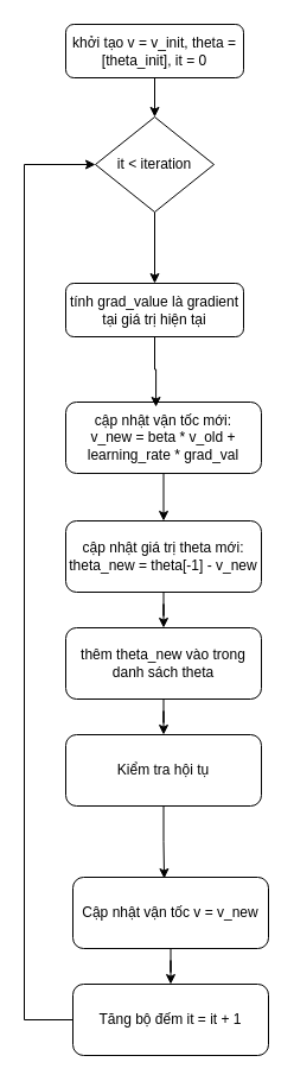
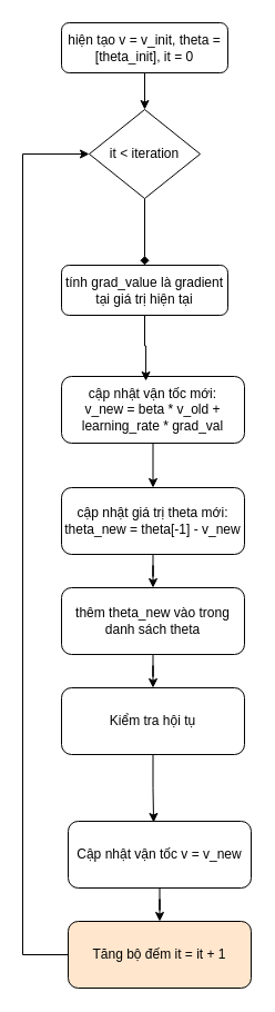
  <mxCell id="0" />
  <mxCell id="1" parent="0" />
  <mxCell id="2" style="edgeStyle=orthogonalEdgeStyle;rounded=0;orthogonalLoop=1;jettySize=auto;html=1;entryX=0.5;entryY=0;entryDx=0;entryDy=0;" edge="1" parent="1" source="3" target="5"><mxGeometry relative="1" as="geometry" /></mxCell>
- <mxCell id="3" value="khởi tạo v = v_init, theta = [theta_init], it = 0" style="rounded=1;whiteSpace=wrap;html=1;" vertex="1" parent="1"><mxGeometry x="55" y="20" width="150" height="45" as="geometry" /></mxCell>
- <mxCell id="4" style="edgeStyle=orthogonalEdgeStyle;rounded=0;orthogonalLoop=1;jettySize=auto;html=1;entryX=0.5;entryY=0;entryDx=0;entryDy=0;" edge="1" parent="1" source="5" target="6"><mxGeometry relative="1" as="geometry" /></mxCell>
+ <mxCell id="3" value="hiện tạo v = v_init, theta = [theta_init], it = 0" style="rounded=1;whiteSpace=wrap;html=1;" vertex="1" parent="1"><mxGeometry x="55" y="20" width="150" height="45" as="geometry" /></mxCell>
+ <mxCell id="4" style="edgeStyle=orthogonalEdgeStyle;rounded=0;orthogonalLoop=1;jettySize=auto;html=1;entryX=0.5;entryY=0;entryDx=0;entryDy=0;endArrow=diamond;" edge="1" parent="1" source="5" target="6"><mxGeometry relative="1" as="geometry" /></mxCell>
  <mxCell id="5" value="it &amp;lt; iteration" style="rhombus;whiteSpace=wrap;html=1;" vertex="1" parent="1"><mxGeometry x="80" y="98" width="100" height="80" as="geometry" /></mxCell>
  <mxCell id="6" value="tính grad_value là gradient tại giá trị hiện tại" style="rounded=1;whiteSpace=wrap;html=1;" vertex="1" parent="1"><mxGeometry x="55" y="238" width="150" height="45" as="geometry" /></mxCell>
  <mxCell id="7" style="edgeStyle=orthogonalEdgeStyle;rounded=0;orthogonalLoop=1;jettySize=auto;html=1;entryX=0.5;entryY=0;entryDx=0;entryDy=0;" edge="1" parent="1" source="8" target="10"><mxGeometry relative="1" as="geometry" /></mxCell>
  <mxCell id="8" value="cập nhật vận tốc mới:&lt;br&gt;v_new = beta * v_old + learning_rate * grad_val" style="rounded=1;whiteSpace=wrap;html=1;" vertex="1" parent="1"><mxGeometry x="55" y="338" width="165" height="60" as="geometry" /></mxCell>
  <mxCell id="9" style="edgeStyle=orthogonalEdgeStyle;rounded=0;orthogonalLoop=1;jettySize=auto;html=1;" edge="1" parent="1" source="10" target="12"><mxGeometry relative="1" as="geometry" /></mxCell>
  <mxCell id="10" value="cập nhật giá trị theta mới:&lt;div&gt;theta_new = theta[-1] - v_new&lt;/div&gt;" style="rounded=1;whiteSpace=wrap;html=1;" vertex="1" parent="1"><mxGeometry x="55" y="438" width="165" height="60" as="geometry" /></mxCell>
  <mxCell id="11" style="edgeStyle=orthogonalEdgeStyle;rounded=0;orthogonalLoop=1;jettySize=auto;html=1;entryX=0.5;entryY=0;entryDx=0;entryDy=0;" edge="1" parent="1" source="12" target="13"><mxGeometry relative="1" as="geometry" /></mxCell>
  <mxCell id="12" value="thêm theta_new vào trong danh sách theta" style="rounded=1;whiteSpace=wrap;html=1;" vertex="1" parent="1"><mxGeometry x="55" y="528" width="165" height="60" as="geometry" /></mxCell>
  <mxCell id="13" value="Kiểm tra hội tụ" style="rounded=1;whiteSpace=wrap;html=1;" vertex="1" parent="1"><mxGeometry x="55" y="618" width="165" height="60" as="geometry" /></mxCell>
  <mxCell id="14" style="edgeStyle=orthogonalEdgeStyle;rounded=0;orthogonalLoop=1;jettySize=auto;html=1;" edge="1" parent="1" source="15" target="17"><mxGeometry relative="1" as="geometry" /></mxCell>
  <mxCell id="15" value="Cập nhật vận tốc v = v_new" style="rounded=1;whiteSpace=wrap;html=1;" vertex="1" parent="1"><mxGeometry x="61" y="738" width="165" height="60" as="geometry" /></mxCell>
  <mxCell id="16" style="edgeStyle=orthogonalEdgeStyle;rounded=0;orthogonalLoop=1;jettySize=auto;html=1;entryX=0;entryY=0.5;entryDx=0;entryDy=0;" edge="1" parent="1" source="17" target="5"><mxGeometry relative="1" as="geometry"><Array as="points"><mxPoint x="20" y="858" /><mxPoint x="20" y="138" /></Array></mxGeometry></mxCell>
- <mxCell id="17" value="Tăng bộ đếm it = it + 1" style="rounded=1;whiteSpace=wrap;html=1;" vertex="1" parent="1"><mxGeometry x="61" y="828" width="165" height="60" as="geometry" /></mxCell>
+ <mxCell id="17" value="Tăng bộ đếm it = it + 1" style="rounded=1;whiteSpace=wrap;html=1;fillColor=#ffe6cc;" vertex="1" parent="1"><mxGeometry x="61" y="828" width="165" height="60" as="geometry" /></mxCell>
  <mxCell id="18" style="edgeStyle=orthogonalEdgeStyle;rounded=0;orthogonalLoop=1;jettySize=auto;html=1;entryX=0.461;entryY=0.067;entryDx=0;entryDy=0;entryPerimeter=0;" edge="1" parent="1" source="6" target="8"><mxGeometry relative="1" as="geometry" /></mxCell>
  <mxCell id="19" style="edgeStyle=orthogonalEdgeStyle;rounded=0;orthogonalLoop=1;jettySize=auto;html=1;entryX=0.467;entryY=0.017;entryDx=0;entryDy=0;entryPerimeter=0;" edge="1" parent="1" source="13" target="15"><mxGeometry relative="1" as="geometry" /></mxCell>
